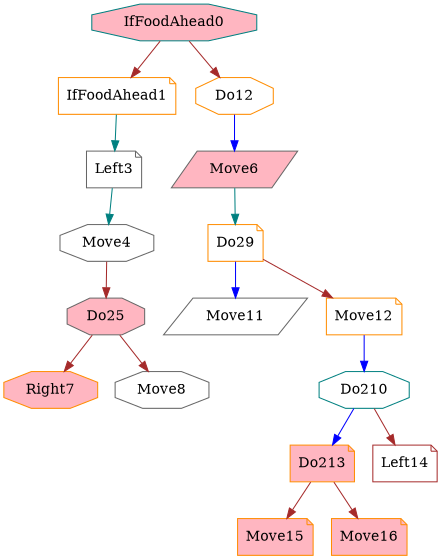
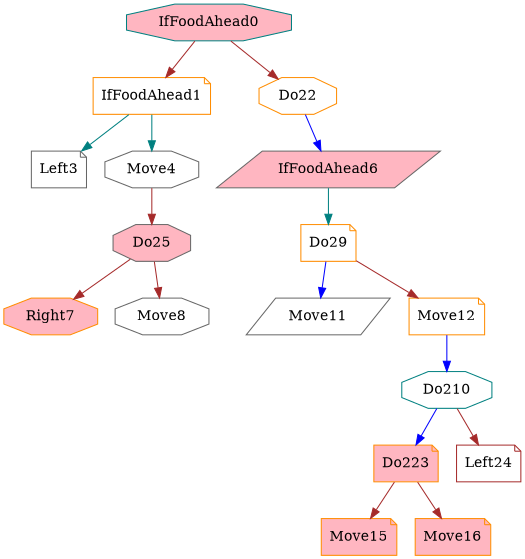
  digraph {
    node [color=darkorange fillcolor=white shape=note style=filled]
    edge [color=brown]
    IfFoodAhead0 [color=teal fillcolor=lightpink shape=octagon]
    IfFoodAhead1
-   Do22 [shape=octagon label=Do12]
+   Do22 [shape=octagon]
    Left3 [color=gray40]
    Move4 [color=gray40 shape=octagon]
-   IfFoodAhead6 [color=gray40 fillcolor=lightpink shape=parallelogram label=Move6]
+   IfFoodAhead6 [color=gray40 fillcolor=lightpink shape=parallelogram]
    Do25 [color=gray40 fillcolor=lightpink shape=octagon]
    Right7 [fillcolor=lightpink shape=octagon]
    Move8 [color=gray40 shape=octagon]
    Do29
    Move11 [color=gray40 shape=parallelogram]
    Move12
    Do210 [color=teal shape=octagon]
-   Do213 [fillcolor=lightpink]
-   Left14 [color=brown]
+   Do213 [fillcolor=lightpink label=Do223]
+   Left14 [color=brown label=Left24]
    Move15 [fillcolor=lightpink]
    Move16 [fillcolor=lightpink]
    IfFoodAhead0 -> IfFoodAhead1
    IfFoodAhead0 -> Do22
    IfFoodAhead1 -> Left3 [color=teal]
-   Left3 -> Move4 [color=teal]
+   IfFoodAhead1 -> Move4 [color=teal]
    Do22 -> IfFoodAhead6 [color=blue]
    Move4 -> Do25
    IfFoodAhead6 -> Do29 [color=teal]
    Do25 -> Right7
    Do25 -> Move8
    Do29 -> Move11 [color=blue]
    Do29 -> Move12
    Move12 -> Do210 [color=blue]
    Do210 -> Do213 [color=blue]
    Do210 -> Left14
    Do213 -> Move15
    Do213 -> Move16
  }
